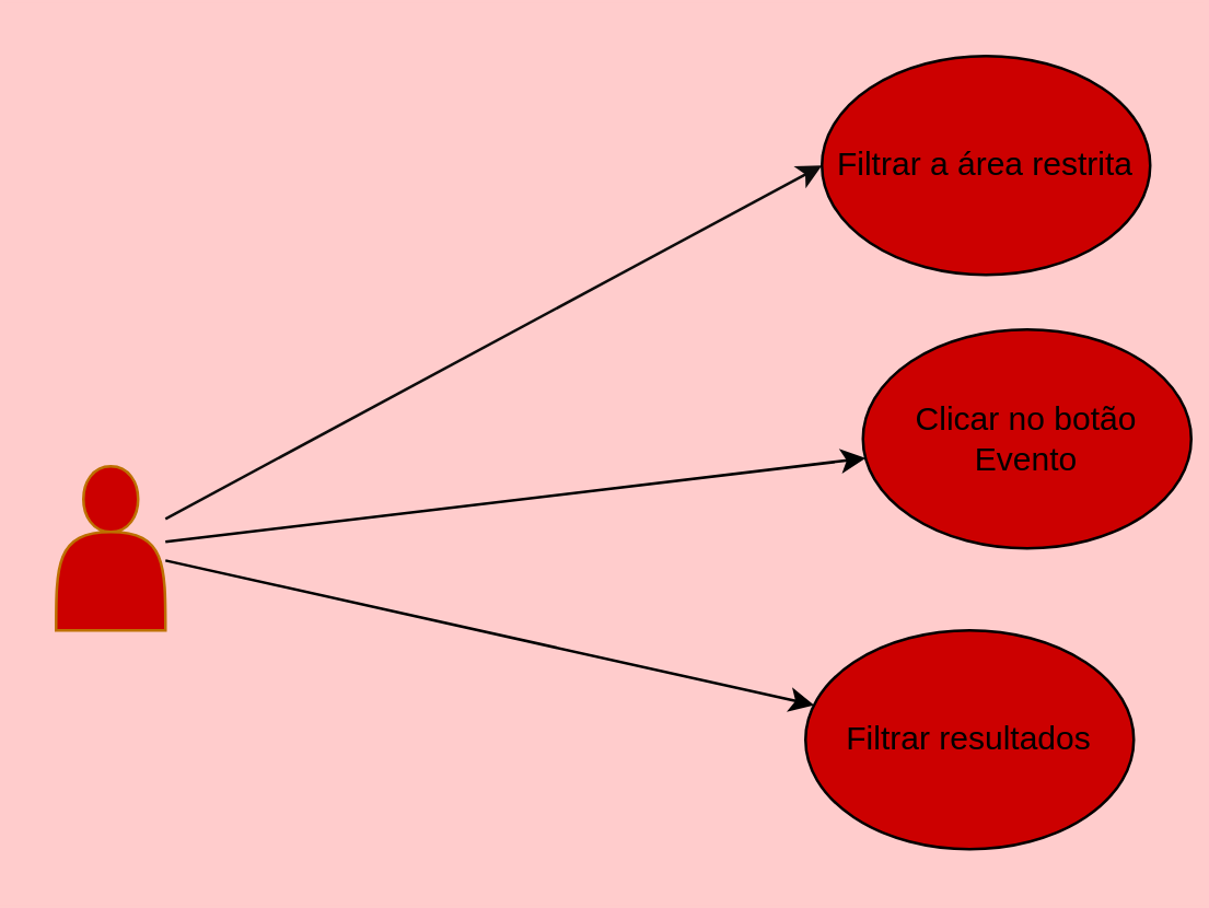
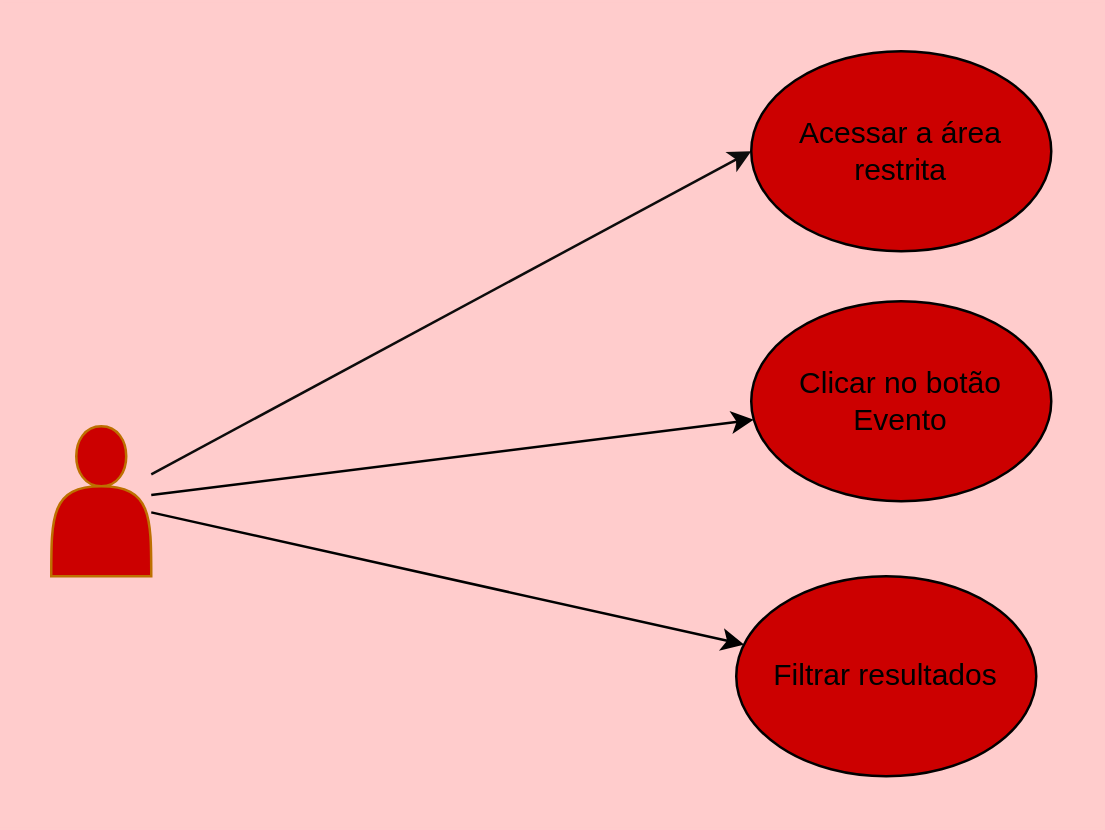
  <mxCell id="0" />
  <mxCell id="1" parent="0" />
  <mxCell id="2" style="edgeStyle=none;html=1;entryX=0;entryY=0.5;entryDx=0;entryDy=0;fontColor=#0d0c0c;strokeColor=#0d0c0c;" edge="1" parent="1" source="5" target="6"><mxGeometry relative="1" as="geometry" /></mxCell>
  <mxCell id="3" style="edgeStyle=none;html=1;fontColor=#000000;strokeColor=#000000;" edge="1" parent="1" source="5" target="7"><mxGeometry relative="1" as="geometry" /></mxCell>
  <mxCell id="4" style="edgeStyle=none;html=1;strokeColor=#000000;fontColor=#000000;" edge="1" parent="1" source="5" target="8"><mxGeometry relative="1" as="geometry" /></mxCell>
  <mxCell id="5" value="&lt;div style=&quot;text-align: justify;&quot;&gt;&lt;br&gt;&lt;/div&gt;" style="shape=actor;whiteSpace=wrap;html=1;fillColor=#CC0000;fontColor=#000000;strokeColor=#BD7000;align=right;" vertex="1" parent="1"><mxGeometry x="20" y="170" width="40" height="60" as="geometry" /></mxCell>
- <mxCell id="6" value="Filtrar a área restrita" style="ellipse;whiteSpace=wrap;html=1;fillColor=#CC0000;" vertex="1" parent="1"><mxGeometry x="300" y="20" width="120" height="80" as="geometry" /></mxCell>
- <mxCell id="7" value="Clicar no botão Evento" style="ellipse;whiteSpace=wrap;html=1;fillColor=#CC0000;" vertex="1" parent="1"><mxGeometry x="315" y="120" width="120" height="80" as="geometry" /></mxCell>
+ <mxCell id="6" value="Acessar a área restrita" style="ellipse;whiteSpace=wrap;html=1;fillColor=#CC0000;" vertex="1" parent="1"><mxGeometry x="300" y="20" width="120" height="80" as="geometry" /></mxCell>
+ <mxCell id="7" value="Clicar no botão Evento" style="ellipse;whiteSpace=wrap;html=1;fillColor=#CC0000;" vertex="1" parent="1"><mxGeometry x="300" y="120" width="120" height="80" as="geometry" /></mxCell>
  <mxCell id="8" value="Filtrar resultados" style="ellipse;whiteSpace=wrap;html=1;fillColor=#CC0000;" vertex="1" parent="1"><mxGeometry x="294" y="230" width="120" height="80" as="geometry" /></mxCell>
